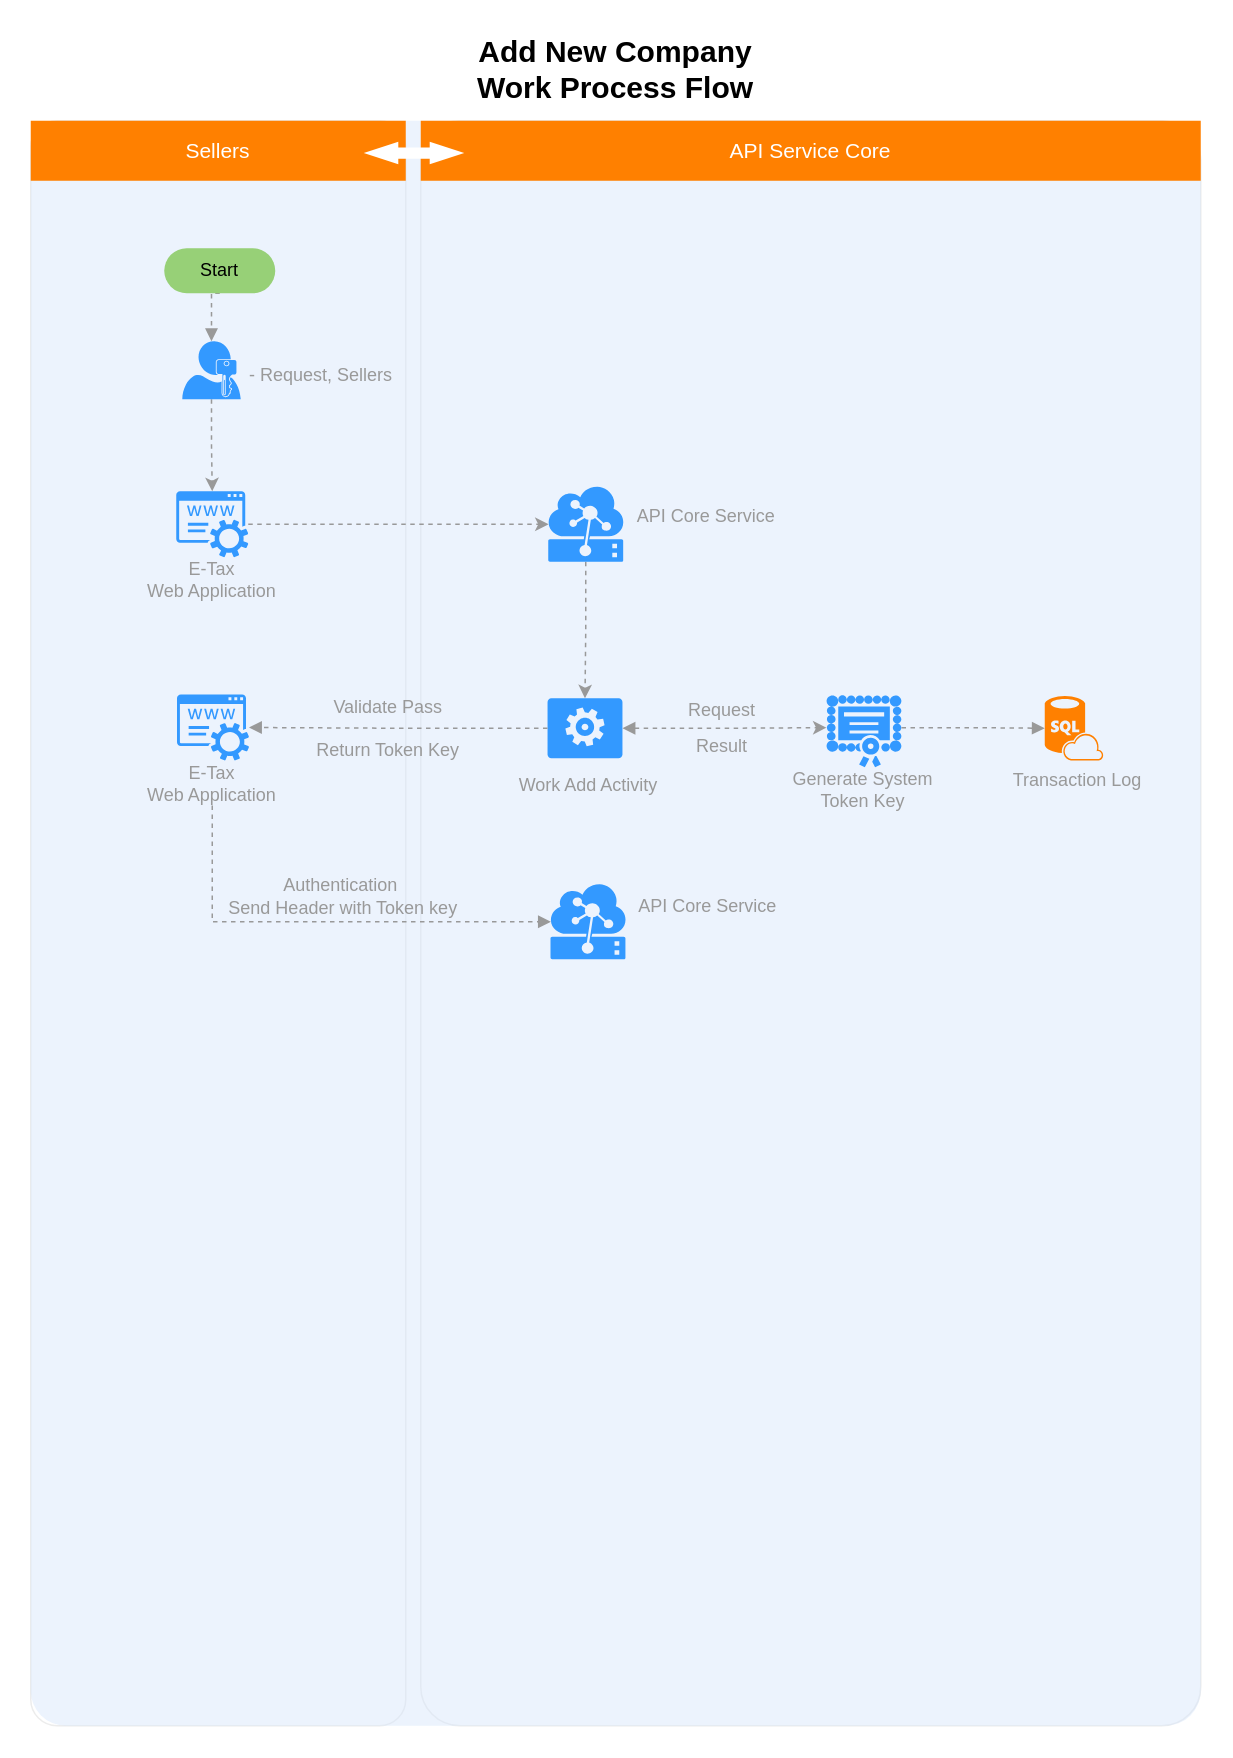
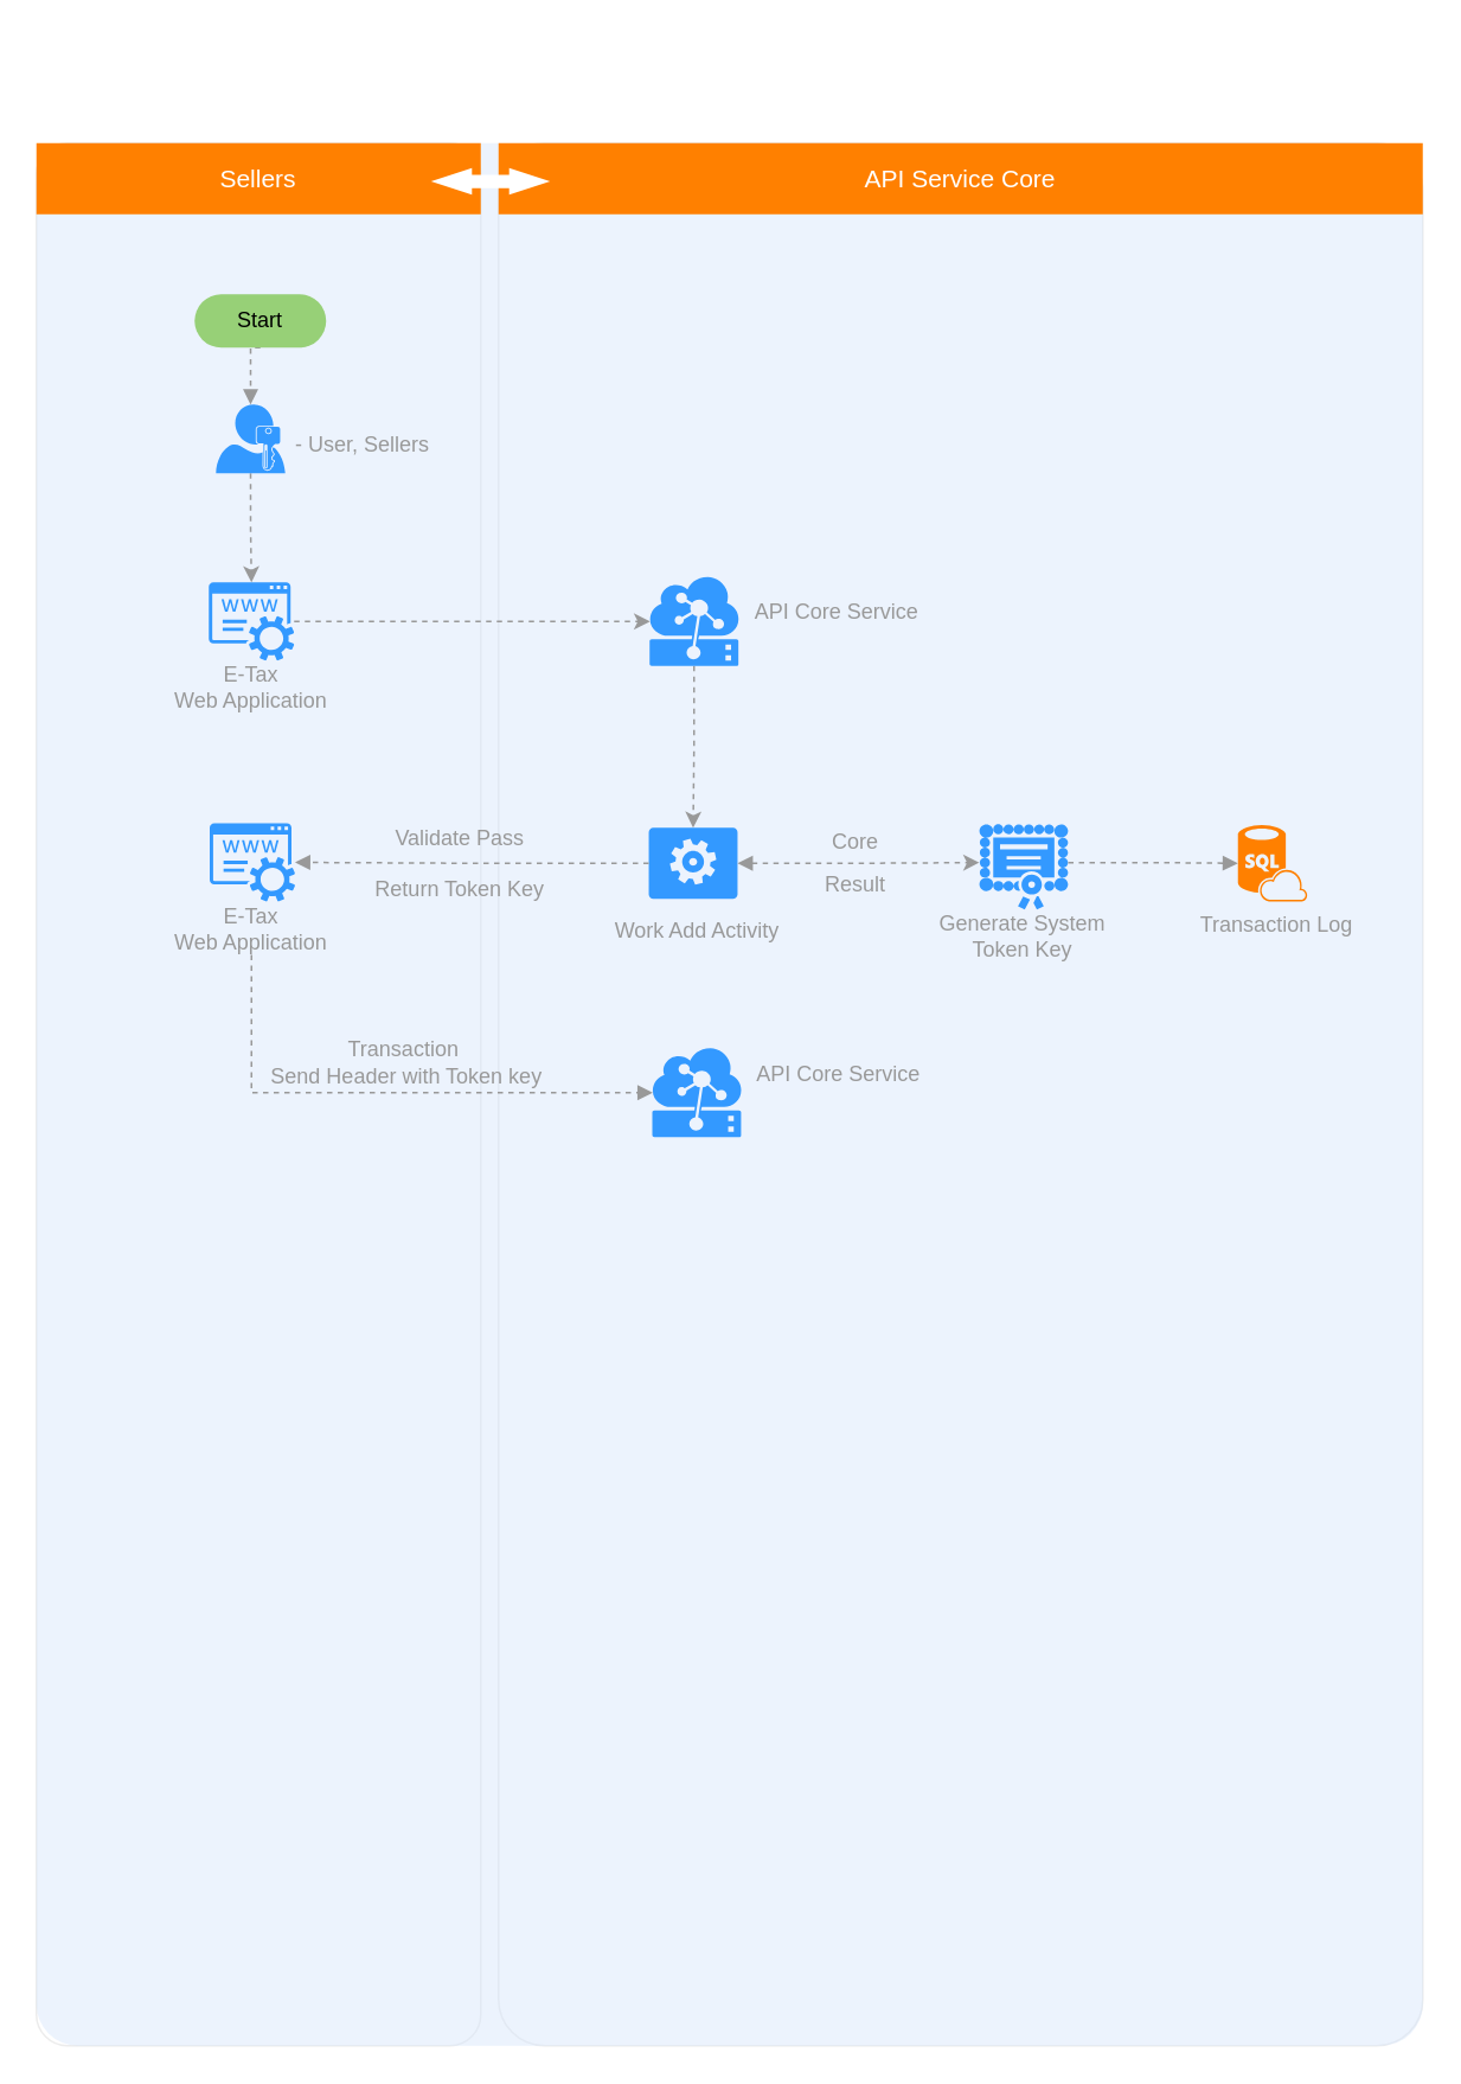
  <mxCell id="0" />
  <mxCell id="1" parent="0" />
  <mxCell id="2" value="" style="rounded=1;whiteSpace=wrap;html=1;strokeColor=#E6E6E6;strokeWidth=1;fillColor=#FFFFFF;fontFamily=Helvetica;fontSize=14;fontColor=#FFB366;opacity=75;verticalAlign=top;fontStyle=1;arcSize=5;" vertex="1" parent="1"><mxGeometry x="280" y="80" width="520" height="1070" as="geometry" /></mxCell>
  <mxCell id="3" value="" style="rounded=1;whiteSpace=wrap;html=1;strokeColor=#E6E6E6;strokeWidth=1;fillColor=#FFFFFF;fontFamily=Helvetica;fontSize=14;fontColor=#FFB366;opacity=75;verticalAlign=top;fontStyle=1;arcSize=7;" vertex="1" parent="1"><mxGeometry x="20" y="80" width="250" height="1070" as="geometry" /></mxCell>
  <mxCell id="4" value="" style="rounded=1;whiteSpace=wrap;html=1;strokeColor=none;strokeWidth=1;fillColor=#dae8fc;fontSize=12;align=center;arcSize=3;opacity=50;" vertex="1" parent="1"><mxGeometry x="20" y="80" width="780" height="1070" as="geometry" /></mxCell>
  <mxCell id="5" value="Sellers" style="whiteSpace=wrap;html=1;dashed=1;strokeColor=none;strokeWidth=2;fillColor=#ff8000;fontFamily=Helvetica;fontSize=14;fontColor=#FFFFFF;fontStyle=0;" vertex="1" parent="1"><mxGeometry x="20" y="80" width="250" height="40" as="geometry" /></mxCell>
  <mxCell id="6" value="API Service Core" style="whiteSpace=wrap;html=1;dashed=1;strokeColor=none;strokeWidth=2;fillColor=#ff8000;fontFamily=Helvetica;fontSize=14;fontColor=#FFFFFF;fontStyle=0;" vertex="1" parent="1"><mxGeometry x="280" y="80" width="520" height="40" as="geometry" /></mxCell>
- <mxCell id="7" value="Add New Company&lt;br&gt;Work Process Flow" style="text;html=1;strokeColor=none;fillColor=none;align=center;verticalAlign=middle;whiteSpace=wrap;rounded=0;fontStyle=1;fontSize=20;" vertex="1" parent="1"><mxGeometry x="280" y="20" width="260" height="50" as="geometry" /></mxCell>
  <mxCell id="8" value="" style="shape=mxgraph.arrows.two_way_arrow_horizontal;html=1;verticalLabelPosition=bottom;verticalAlign=top;strokeWidth=2;strokeColor=none;dashed=1;fillColor=#FFFFFF;fontFamily=Verdana;fontSize=12;fontColor=#00BEF2" vertex="1" parent="1"><mxGeometry x="242" y="94" width="67" height="15" as="geometry" /></mxCell>
  <mxCell id="9" value="" style="shadow=0;dashed=0;html=1;strokeColor=none;labelPosition=center;verticalLabelPosition=bottom;verticalAlign=top;align=center;shape=mxgraph.mscae.cloud.iot_edge;fillColor=#3399FF;pointerEvents=1;fontSize=12;fontColor=#999999;" vertex="1" parent="1"><mxGeometry x="366.5" y="589" width="50" height="50" as="geometry" /></mxCell>
  <mxCell id="10" style="edgeStyle=orthogonalEdgeStyle;rounded=0;orthogonalLoop=1;jettySize=auto;html=1;fontSize=14;strokeColor=#999999;dashed=1;entryX=0.005;entryY=0.5;entryDx=0;entryDy=0;entryPerimeter=0;" edge="1" parent="1" source="23" target="17"><mxGeometry relative="1" as="geometry"><mxPoint x="511" y="376" as="targetPoint" /><mxPoint x="177" y="376" as="sourcePoint" /></mxGeometry></mxCell>
  <mxCell id="11" style="edgeStyle=orthogonalEdgeStyle;rounded=0;orthogonalLoop=1;jettySize=auto;html=1;exitX=0.5;exitY=1;exitDx=0;exitDy=0;dashed=1;strokeColor=#999999;exitPerimeter=0;" edge="1" parent="1" source="21" target="23"><mxGeometry relative="1" as="geometry"><mxPoint x="141" y="315" as="sourcePoint" /><mxPoint x="141" y="371" as="targetPoint" /></mxGeometry></mxCell>
  <mxCell id="12" value="" style="group" vertex="1" connectable="0" parent="1"><mxGeometry x="665" y="453.5" width="108" height="79" as="geometry" /></mxCell>
  <mxCell id="13" value="" style="group" vertex="1" connectable="0" parent="12"><mxGeometry width="108" height="79" as="geometry" /></mxCell>
  <mxCell id="14" value="Transaction Log" style="text;html=1;strokeColor=none;fillColor=none;align=center;verticalAlign=middle;whiteSpace=wrap;rounded=0;fontSize=12;fontColor=#999999;" vertex="1" parent="13"><mxGeometry x="-1" y="52" width="108" height="29" as="geometry" /></mxCell>
  <mxCell id="15" value="" style="verticalLabelPosition=bottom;html=1;verticalAlign=top;align=center;strokeColor=none;fillColor=#FF8000;shape=mxgraph.azure.sql_database_sql_azure;fontSize=12;fontColor=#999999;" vertex="1" parent="13"><mxGeometry x="31" y="10" width="39" height="43" as="geometry" /></mxCell>
  <mxCell id="16" style="edgeStyle=orthogonalEdgeStyle;rounded=0;orthogonalLoop=1;jettySize=auto;html=1;exitX=0.5;exitY=1;exitDx=0;exitDy=0;exitPerimeter=0;entryX=0.5;entryY=0;entryDx=0;entryDy=0;entryPerimeter=0;dashed=1;strokeColor=#999999;" edge="1" parent="1" source="17" target="26"><mxGeometry relative="1" as="geometry" /></mxCell>
  <mxCell id="17" value="" style="shadow=0;dashed=0;html=1;strokeColor=none;labelPosition=center;verticalLabelPosition=bottom;verticalAlign=top;align=center;shape=mxgraph.mscae.cloud.iot_edge;fillColor=#3399FF;pointerEvents=1;fontSize=12;fontColor=#999999;" vertex="1" parent="1"><mxGeometry x="365" y="324" width="50" height="50" as="geometry" /></mxCell>
  <mxCell id="18" value="API Core Service" style="text;html=1;strokeColor=none;fillColor=none;align=center;verticalAlign=middle;whiteSpace=wrap;rounded=0;fontSize=12;fontColor=#999999;" vertex="1" parent="1"><mxGeometry x="420" y="329.5" width="101" height="29" as="geometry" /></mxCell>
  <mxCell id="19" value="" style="group" vertex="1" connectable="0" parent="1"><mxGeometry x="121" y="227" width="162.5" height="50" as="geometry" /></mxCell>
- <mxCell id="20" value="&lt;font color=&quot;#999999&quot; style=&quot;font-size: 12px&quot;&gt;- Request, Sellers&lt;br&gt;&lt;br&gt;&lt;/font&gt;" style="text;html=1;strokeColor=none;fillColor=none;align=left;verticalAlign=middle;whiteSpace=wrap;rounded=0;fontSize=12;" vertex="1" parent="19"><mxGeometry x="42.5" y="10" width="120" height="40" as="geometry" /></mxCell>
+ <mxCell id="20" value="&lt;font color=&quot;#999999&quot; style=&quot;font-size: 12px&quot;&gt;- User, Sellers&lt;br&gt;&lt;br&gt;&lt;/font&gt;" style="text;html=1;strokeColor=none;fillColor=none;align=left;verticalAlign=middle;whiteSpace=wrap;rounded=0;fontSize=12;" vertex="1" parent="19"><mxGeometry x="42.5" y="10" width="120" height="40" as="geometry" /></mxCell>
  <mxCell id="21" value="" style="pointerEvents=1;shadow=0;dashed=0;html=1;strokeColor=none;labelPosition=center;verticalLabelPosition=bottom;verticalAlign=top;align=center;shape=mxgraph.mscae.enterprise.user_permissions;fillColor=#3399FF;fontSize=14;" vertex="1" parent="19"><mxGeometry width="39" height="38.678" as="geometry" /></mxCell>
  <mxCell id="22" value="" style="group" vertex="1" connectable="0" parent="1"><mxGeometry x="85.5" y="327" width="110" height="74" as="geometry" /></mxCell>
  <mxCell id="23" value="" style="pointerEvents=1;shadow=0;dashed=0;html=1;strokeColor=none;fillColor=#3399FF;labelPosition=center;verticalLabelPosition=bottom;verticalAlign=top;outlineConnect=0;align=center;shape=mxgraph.office.services.registrar_service;" vertex="1" parent="22"><mxGeometry x="31.5" width="48" height="44" as="geometry" /></mxCell>
  <mxCell id="24" value="E-Tax &lt;br&gt;Web Application" style="text;html=1;strokeColor=none;fillColor=none;align=center;verticalAlign=middle;whiteSpace=wrap;rounded=0;fontSize=12;fontColor=#999999;" vertex="1" parent="22"><mxGeometry y="44" width="110" height="30" as="geometry" /></mxCell>
  <mxCell id="25" value="" style="group" vertex="1" connectable="0" parent="1"><mxGeometry x="311.5" y="465" width="160" height="72" as="geometry" /></mxCell>
  <mxCell id="26" value="" style="verticalLabelPosition=bottom;html=1;verticalAlign=top;align=center;strokeColor=none;fillColor=#3399FF;shape=mxgraph.azure.worker_role;fontSize=12;fontColor=#999999;" vertex="1" parent="25"><mxGeometry x="53" width="50" height="40" as="geometry" /></mxCell>
  <mxCell id="27" value="Work Add Activity&lt;br&gt;" style="text;html=1;strokeColor=none;fillColor=none;align=center;verticalAlign=middle;whiteSpace=wrap;rounded=0;fontSize=12;fontColor=#999999;" vertex="1" parent="25"><mxGeometry y="43" width="160" height="29" as="geometry" /></mxCell>
  <mxCell id="28" value="" style="group" vertex="1" connectable="0" parent="1"><mxGeometry x="517.5" y="456.5" width="114" height="81" as="geometry" /></mxCell>
  <mxCell id="29" value="" style="group" vertex="1" connectable="0" parent="28"><mxGeometry width="114" height="81" as="geometry" /></mxCell>
  <mxCell id="30" value="Generate System Token Key&lt;br&gt;" style="text;html=1;strokeColor=none;fillColor=none;align=center;verticalAlign=middle;whiteSpace=wrap;rounded=0;fontSize=12;fontColor=#999999;" vertex="1" parent="29"><mxGeometry y="54" width="114" height="30" as="geometry" /></mxCell>
  <mxCell id="31" value="" style="pointerEvents=1;shadow=0;dashed=0;html=1;strokeColor=none;labelPosition=center;verticalLabelPosition=bottom;verticalAlign=top;align=center;shape=mxgraph.mscae.intune.inventory_license;fillColor=#3399FF;fontSize=14;" vertex="1" parent="28"><mxGeometry x="33" y="6.5" width="50" height="48" as="geometry" /></mxCell>
  <mxCell id="32" style="edgeStyle=orthogonalEdgeStyle;rounded=0;orthogonalLoop=1;jettySize=auto;html=1;exitX=1;exitY=0.5;exitDx=0;exitDy=0;exitPerimeter=0;entryX=0;entryY=0.45;entryDx=0;entryDy=0;entryPerimeter=0;dashed=1;strokeColor=#999999;startArrow=block;startFill=1;" edge="1" parent="1" source="26" target="31"><mxGeometry relative="1" as="geometry" /></mxCell>
- <mxCell id="33" value="Request" style="text;html=1;strokeColor=none;fillColor=none;align=center;verticalAlign=middle;whiteSpace=wrap;rounded=0;fontSize=12;fontColor=#999999;" vertex="1" parent="1"><mxGeometry x="451" y="463" width="60" height="20" as="geometry" /></mxCell>
+ <mxCell id="33" value="Core" style="text;html=1;strokeColor=none;fillColor=none;align=center;verticalAlign=middle;whiteSpace=wrap;rounded=0;fontSize=12;fontColor=#999999;" vertex="1" parent="1"><mxGeometry x="451" y="463" width="60" height="20" as="geometry" /></mxCell>
  <mxCell id="34" value="Result" style="text;html=1;strokeColor=none;fillColor=none;align=center;verticalAlign=middle;whiteSpace=wrap;rounded=0;fontSize=12;fontColor=#999999;" vertex="1" parent="1"><mxGeometry x="451" y="487" width="60" height="20" as="geometry" /></mxCell>
  <mxCell id="35" style="edgeStyle=orthogonalEdgeStyle;rounded=0;orthogonalLoop=1;jettySize=auto;html=1;exitX=0;exitY=0.5;exitDx=0;exitDy=0;exitPerimeter=0;dashed=1;startArrow=none;startFill=0;strokeColor=#999999;endArrow=block;endFill=1;" edge="1" parent="1" source="26" target="37"><mxGeometry relative="1" as="geometry"><mxPoint x="161" y="485" as="targetPoint" /></mxGeometry></mxCell>
  <mxCell id="36" value="" style="group" vertex="1" connectable="0" parent="1"><mxGeometry x="86" y="462.5" width="110" height="74" as="geometry" /></mxCell>
  <mxCell id="37" value="" style="pointerEvents=1;shadow=0;dashed=0;html=1;strokeColor=none;fillColor=#3399FF;labelPosition=center;verticalLabelPosition=bottom;verticalAlign=top;outlineConnect=0;align=center;shape=mxgraph.office.services.registrar_service;" vertex="1" parent="36"><mxGeometry x="31.5" width="48" height="44" as="geometry" /></mxCell>
  <mxCell id="38" value="E-Tax &lt;br&gt;Web Application" style="text;html=1;strokeColor=none;fillColor=none;align=center;verticalAlign=middle;whiteSpace=wrap;rounded=0;fontSize=12;fontColor=#999999;" vertex="1" parent="36"><mxGeometry y="44" width="110" height="30" as="geometry" /></mxCell>
  <mxCell id="39" value="Return Token Key&lt;br&gt;" style="text;html=1;strokeColor=none;fillColor=none;align=center;verticalAlign=middle;whiteSpace=wrap;rounded=0;fontSize=12;fontColor=#999999;" vertex="1" parent="1"><mxGeometry x="202.5" y="482.5" width="111" height="34" as="geometry" /></mxCell>
  <mxCell id="40" style="edgeStyle=orthogonalEdgeStyle;rounded=0;orthogonalLoop=1;jettySize=auto;html=1;exitX=0.5;exitY=1;exitDx=0;exitDy=0;entryX=0.005;entryY=0.5;entryDx=0;entryDy=0;dashed=1;startArrow=none;startFill=0;endArrow=block;endFill=1;strokeColor=#999999;entryPerimeter=0;" edge="1" parent="1" source="38" target="9"><mxGeometry relative="1" as="geometry"><mxPoint x="358" y="616" as="targetPoint" /></mxGeometry></mxCell>
  <mxCell id="41" style="edgeStyle=orthogonalEdgeStyle;rounded=0;orthogonalLoop=1;jettySize=auto;html=1;exitX=1;exitY=0.45;exitDx=0;exitDy=0;exitPerimeter=0;entryX=0;entryY=0.5;entryDx=0;entryDy=0;entryPerimeter=0;dashed=1;startArrow=none;startFill=0;endArrow=block;endFill=1;strokeColor=#999999;" edge="1" parent="1" source="31" target="15"><mxGeometry relative="1" as="geometry" /></mxCell>
- <mxCell id="42" value="Authentication&amp;nbsp;&lt;br&gt;Send Header with Token key&lt;br&gt;" style="text;html=1;strokeColor=none;fillColor=none;align=center;verticalAlign=middle;whiteSpace=wrap;rounded=0;fontSize=12;fontColor=#999999;" vertex="1" parent="1"><mxGeometry x="147" y="580" width="163" height="34" as="geometry" /></mxCell>
+ <mxCell id="42" value="Transaction&amp;nbsp;&lt;br&gt;Send Header with Token key&lt;br&gt;" style="text;html=1;strokeColor=none;fillColor=none;align=center;verticalAlign=middle;whiteSpace=wrap;rounded=0;fontSize=12;fontColor=#999999;" vertex="1" parent="1"><mxGeometry x="147" y="580" width="163" height="34" as="geometry" /></mxCell>
  <mxCell id="43" value="API Core Service" style="text;html=1;strokeColor=none;fillColor=none;align=center;verticalAlign=middle;whiteSpace=wrap;rounded=0;fontSize=12;fontColor=#999999;" vertex="1" parent="1"><mxGeometry x="421" y="589.5" width="101" height="29" as="geometry" /></mxCell>
  <mxCell id="44" style="edgeStyle=orthogonalEdgeStyle;rounded=0;orthogonalLoop=1;jettySize=auto;html=1;exitX=0.5;exitY=1;exitDx=0;exitDy=0;entryX=0.5;entryY=0;entryDx=0;entryDy=0;entryPerimeter=0;dashed=1;startArrow=none;startFill=0;endArrow=block;endFill=1;strokeColor=#999999;fontColor=#000000;" edge="1" parent="1" source="45" target="21"><mxGeometry relative="1" as="geometry" /></mxCell>
  <mxCell id="45" value="Start" style="rounded=1;whiteSpace=wrap;html=1;fontColor=#000000;align=center;arcSize=50;labelBackgroundColor=none;fillColor=#97D077;strokeColor=none;" vertex="1" parent="1"><mxGeometry x="109" y="165" width="74" height="30" as="geometry" /></mxCell>
  <mxCell id="46" value="Validate Pass&lt;br&gt;" style="text;html=1;strokeColor=none;fillColor=none;align=center;verticalAlign=middle;whiteSpace=wrap;rounded=0;fontSize=12;fontColor=#999999;" vertex="1" parent="1"><mxGeometry x="202.5" y="454" width="111" height="34" as="geometry" /></mxCell>
